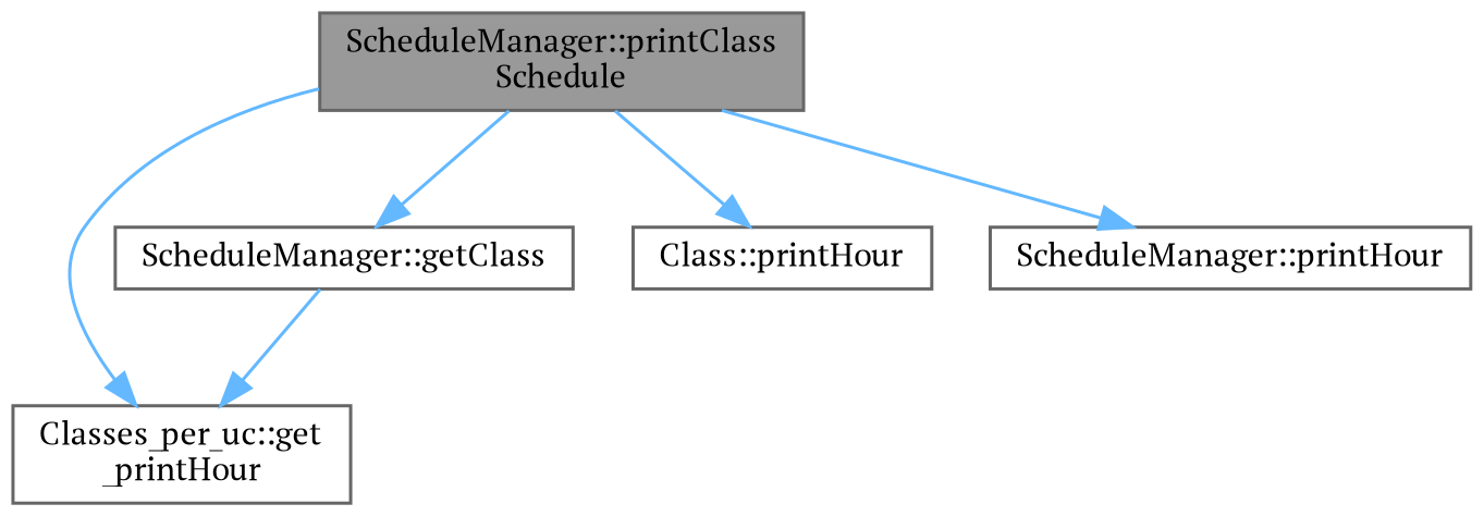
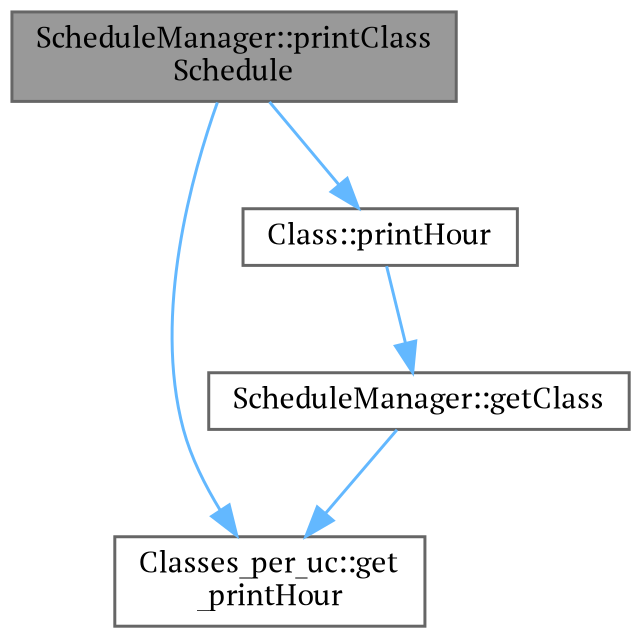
  digraph {
    fontname="PT Serif"
    rankdir=TB
    node [color=grey40 fillcolor=white fontname="PT Serif" fontsize=10 shape=box style=filled]
    edge [color=steelblue1 fontname="PT Serif" fontsize=10 labelfontname=Helvetica labelfontsize=10 style=solid]
    n1 [color=gray40 fillcolor=grey60 fontcolor=black height=0.2 label="ScheduleManager::printClass\lSchedule" width=0.4]
    n2 [height=0.2 label="Classes_per_uc::get\l_printHour" width=0.4]
    n3 [height=0.2 label="ScheduleManager::getClass" width=0.4]
    n4 [height=0.2 label="Class::printHour" width=0.4]
-   n5 [height=0.2 label="ScheduleManager::printHour" width=0.4]
    n1 -> n2
-   n1 -> n3
+   n4 -> n3
    n1 -> n4
-   n1 -> n5
    n3 -> n2
  }
